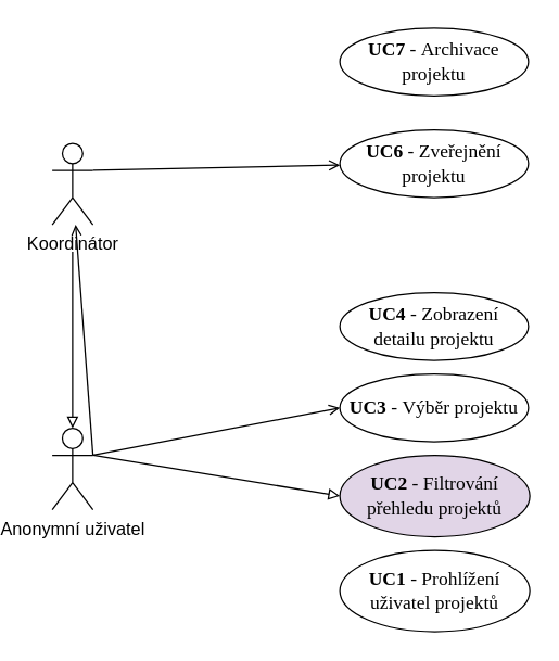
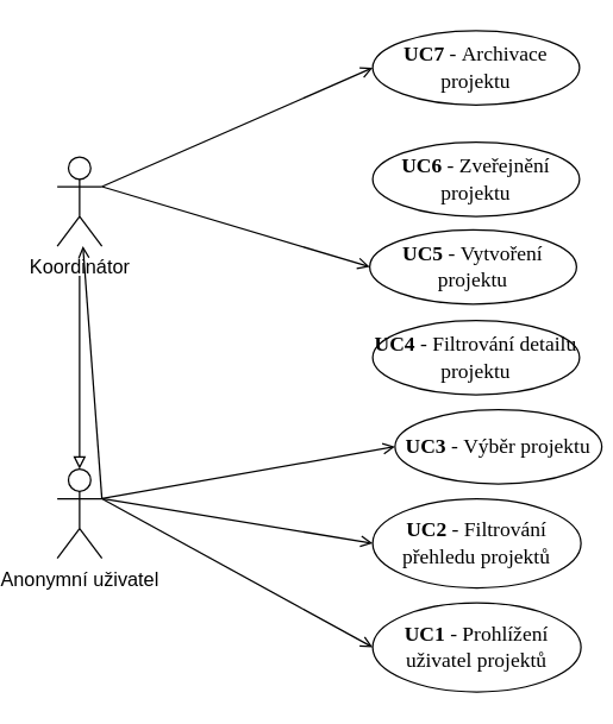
  <mxCell id="0" />
  <mxCell id="1" parent="0" />
  <mxCell id="2" value="Anonymní uživatel" style="shape=umlActor;verticalLabelPosition=bottom;verticalAlign=top;html=1;outlineConnect=0;fontSize=13;" parent="1" vertex="1"><mxGeometry x="20" y="315" width="30" height="60" as="geometry" /></mxCell>
- <mxCell id="4" style="edgeStyle=none;rounded=0;orthogonalLoop=1;jettySize=auto;html=1;entryX=0;entryY=0.5;entryDx=0;entryDy=0;endArrow=block;endFill=0;exitX=1;exitY=0.333;exitDx=0;exitDy=0;exitPerimeter=0;" parent="1" source="2" target="12" edge="1"><mxGeometry relative="1" as="geometry"><mxPoint x="50" y="385" as="sourcePoint" /></mxGeometry></mxCell>
+ <mxCell id="3" style="rounded=0;orthogonalLoop=1;jettySize=auto;html=1;entryX=0;entryY=0.5;entryDx=0;entryDy=0;endArrow=open;endFill=0;exitX=1;exitY=0.333;exitDx=0;exitDy=0;exitPerimeter=0;" parent="1" source="2" target="11" edge="1"><mxGeometry relative="1" as="geometry"><mxPoint x="50" y="385" as="sourcePoint" /></mxGeometry></mxCell>
+ <mxCell id="4" style="edgeStyle=none;rounded=0;orthogonalLoop=1;jettySize=auto;html=1;entryX=0;entryY=0.5;entryDx=0;entryDy=0;endArrow=open;endFill=0;exitX=1;exitY=0.333;exitDx=0;exitDy=0;exitPerimeter=0;" parent="1" source="2" target="12" edge="1"><mxGeometry relative="1" as="geometry"><mxPoint x="50" y="385" as="sourcePoint" /></mxGeometry></mxCell>
  <mxCell id="5" style="edgeStyle=none;rounded=0;orthogonalLoop=1;jettySize=auto;html=1;entryX=0;entryY=0.5;entryDx=0;entryDy=0;endArrow=open;endFill=0;exitX=1;exitY=0.333;exitDx=0;exitDy=0;exitPerimeter=0;" parent="1" source="2" target="13" edge="1"><mxGeometry relative="1" as="geometry"><mxPoint x="50" y="385" as="sourcePoint" /></mxGeometry></mxCell>
  <mxCell id="6" style="edgeStyle=none;rounded=0;orthogonalLoop=1;jettySize=auto;html=1;exitX=1;exitY=0.333;exitDx=0;exitDy=0;exitPerimeter=0;endArrow=open;endFill=0;" parent="1" source="2" target="9" edge="1"><mxGeometry relative="1" as="geometry" /></mxCell>
- <mxCell id="8" style="rounded=0;orthogonalLoop=1;jettySize=auto;html=1;exitX=1;exitY=0.333;exitDx=0;exitDy=0;exitPerimeter=0;endArrow=open;endFill=0;" parent="1" source="9" target="16" edge="1"><mxGeometry relative="1" as="geometry" /></mxCell>
+ <mxCell id="7" style="edgeStyle=none;rounded=0;orthogonalLoop=1;jettySize=auto;html=1;exitX=1;exitY=0.333;exitDx=0;exitDy=0;exitPerimeter=0;entryX=0;entryY=0.5;entryDx=0;entryDy=0;endArrow=open;endFill=0;" parent="1" source="9" target="15" edge="1"><mxGeometry relative="1" as="geometry" /></mxCell>
+ <mxCell id="8" style="rounded=0;orthogonalLoop=1;jettySize=auto;html=1;exitX=1;exitY=0.333;exitDx=0;exitDy=0;exitPerimeter=0;entryX=0;entryY=0.5;entryDx=0;entryDy=0;endArrow=open;endFill=0;" parent="1" source="9" target="17" edge="1"><mxGeometry relative="1" as="geometry" /></mxCell>
  <mxCell id="9" value="Koordinátor" style="shape=umlActor;verticalLabelPosition=bottom;verticalAlign=top;html=1;outlineConnect=0;fontSize=13;" parent="1" vertex="1"><mxGeometry x="20" y="105" width="30" height="60" as="geometry" /></mxCell>
  <mxCell id="10" style="edgeStyle=none;rounded=0;orthogonalLoop=1;jettySize=auto;html=1;endArrow=block;endFill=0;entryX=0.5;entryY=0;entryDx=0;entryDy=0;entryPerimeter=0;" parent="1" target="2" edge="1"><mxGeometry relative="1" as="geometry"><mxPoint x="35" y="185" as="targetPoint" /><mxPoint x="35" y="185" as="sourcePoint" /></mxGeometry></mxCell>
  <mxCell id="11" value="&lt;span dir=&quot;ltr&quot; role=&quot;presentation&quot; style=&quot;left: 182.806px; top: 505.496px; font-size: 14px; font-family: serif; transform: scaleX(1.244);&quot;&gt;&lt;b style=&quot;font-size: 14px;&quot;&gt;UC1 &lt;/b&gt;- Prohlížení uživatel projektů&lt;/span&gt;" style="ellipse;whiteSpace=wrap;html=1;fontSize=14;" parent="1" vertex="1"><mxGeometry x="232" y="405" width="140" height="60" as="geometry" /></mxCell>
- <mxCell id="12" value="&lt;span dir=&quot;ltr&quot; role=&quot;presentation&quot; style=&quot;left: 182.806px; top: 505.496px; font-size: 14px; font-family: serif; transform: scaleX(1.244);&quot;&gt;&lt;b style=&quot;font-size: 14px;&quot;&gt;UC2&amp;nbsp;&lt;/b&gt;-&amp;nbsp;&lt;/span&gt;&lt;span dir=&quot;ltr&quot; role=&quot;presentation&quot; style=&quot;left: 182.806px; top: 568.4px; font-size: 14px; font-family: serif; transform: scaleX(1.243);&quot;&gt;Filtrování přehledu projektů&lt;/span&gt;" style="ellipse;whiteSpace=wrap;html=1;fontSize=14;fillColor=#e1d5e7;" parent="1" vertex="1"><mxGeometry x="232" y="335" width="140" height="60" as="geometry" /></mxCell>
- <mxCell id="13" value="&lt;span dir=&quot;ltr&quot; role=&quot;presentation&quot; style=&quot;left: 182.806px; top: 505.496px; font-size: 14px; font-family: serif; transform: scaleX(1.244);&quot;&gt;&lt;b style=&quot;font-size: 14px;&quot;&gt;UC3&amp;nbsp;&lt;/b&gt;-&amp;nbsp;&lt;/span&gt;&lt;span dir=&quot;ltr&quot; role=&quot;presentation&quot; style=&quot;left: 182.806px; top: 645.203px; font-size: 14px; font-family: serif; transform: scaleX(1.244);&quot;&gt;Výběr projektu&lt;/span&gt;" style="ellipse;whiteSpace=wrap;html=1;fontSize=14;" parent="1" vertex="1"><mxGeometry x="232" y="275" width="139" height="50" as="geometry" /></mxCell>
- <mxCell id="14" value="&lt;span dir=&quot;ltr&quot; role=&quot;presentation&quot; style=&quot;left: 182.806px; top: 505.496px; font-size: 14px; font-family: serif; transform: scaleX(1.244);&quot;&gt;&lt;b style=&quot;font-size: 14px;&quot;&gt;UC4&amp;nbsp;&lt;/b&gt;-&amp;nbsp;&lt;/span&gt;&lt;span dir=&quot;ltr&quot; role=&quot;presentation&quot; style=&quot;left: 182.806px; top: 722.004px; font-size: 14px; font-family: serif; transform: scaleX(1.24);&quot;&gt;Zobrazení detailu projektu&lt;/span&gt;" style="ellipse;whiteSpace=wrap;html=1;fontSize=14;" parent="1" vertex="1"><mxGeometry x="232" y="215" width="139" height="50" as="geometry" /></mxCell>
+ <mxCell id="12" value="&lt;span dir=&quot;ltr&quot; role=&quot;presentation&quot; style=&quot;left: 182.806px; top: 505.496px; font-size: 14px; font-family: serif; transform: scaleX(1.244);&quot;&gt;&lt;b style=&quot;font-size: 14px;&quot;&gt;UC2&amp;nbsp;&lt;/b&gt;-&amp;nbsp;&lt;/span&gt;&lt;span dir=&quot;ltr&quot; role=&quot;presentation&quot; style=&quot;left: 182.806px; top: 568.4px; font-size: 14px; font-family: serif; transform: scaleX(1.243);&quot;&gt;Filtrování přehledu projektů&lt;/span&gt;" style="ellipse;whiteSpace=wrap;html=1;fontSize=14;" parent="1" vertex="1"><mxGeometry x="232" y="335" width="140" height="60" as="geometry" /></mxCell>
+ <mxCell id="13" value="&lt;span dir=&quot;ltr&quot; role=&quot;presentation&quot; style=&quot;left: 182.806px; top: 505.496px; font-size: 14px; font-family: serif; transform: scaleX(1.244);&quot;&gt;&lt;b style=&quot;font-size: 14px;&quot;&gt;UC3&amp;nbsp;&lt;/b&gt;-&amp;nbsp;&lt;/span&gt;&lt;span dir=&quot;ltr&quot; role=&quot;presentation&quot; style=&quot;left: 182.806px; top: 645.203px; font-size: 14px; font-family: serif; transform: scaleX(1.244);&quot;&gt;Výběr projektu&lt;/span&gt;" style="ellipse;whiteSpace=wrap;html=1;fontSize=14;" parent="1" vertex="1"><mxGeometry x="247" y="275" width="139" height="50" as="geometry" /></mxCell>
+ <mxCell id="14" value="&lt;span dir=&quot;ltr&quot; role=&quot;presentation&quot; style=&quot;left: 182.806px; top: 505.496px; font-size: 14px; font-family: serif; transform: scaleX(1.244);&quot;&gt;&lt;b style=&quot;font-size: 14px;&quot;&gt;UC4&amp;nbsp;&lt;/b&gt;-&amp;nbsp;&lt;/span&gt;&lt;span dir=&quot;ltr&quot; role=&quot;presentation&quot; style=&quot;left: 182.806px; top: 722.004px; font-size: 14px; font-family: serif; transform: scaleX(1.24);&quot;&gt;Filtrování detailu projektu&lt;/span&gt;" style="ellipse;whiteSpace=wrap;html=1;fontSize=14;" parent="1" vertex="1"><mxGeometry x="232" y="215" width="139" height="50" as="geometry" /></mxCell>
+ <mxCell id="15" value="&lt;span dir=&quot;ltr&quot; role=&quot;presentation&quot; style=&quot;left: 182.806px; top: 505.496px; font-size: 14px; font-family: serif; transform: scaleX(1.244);&quot;&gt;&lt;b style=&quot;font-size: 14px;&quot;&gt;UC5&amp;nbsp;&lt;/b&gt;-&amp;nbsp;&lt;/span&gt;&lt;span dir=&quot;ltr&quot; role=&quot;presentation&quot; style=&quot;left: 182.806px; top: 798.806px; font-size: 14px; font-family: serif; transform: scaleX(1.246);&quot;&gt;Vytvoření projektu&lt;/span&gt;" style="ellipse;whiteSpace=wrap;html=1;fontSize=14;" parent="1" vertex="1"><mxGeometry x="230" y="154" width="139" height="50" as="geometry" /></mxCell>
  <mxCell id="16" value="&lt;span dir=&quot;ltr&quot; role=&quot;presentation&quot; style=&quot;left: 182.806px; top: 505.496px; font-size: 14px; font-family: serif; transform: scaleX(1.244);&quot;&gt;&lt;b style=&quot;font-size: 14px;&quot;&gt;UC6&amp;nbsp;&lt;/b&gt;-&amp;nbsp;&lt;/span&gt;&lt;span dir=&quot;ltr&quot; role=&quot;presentation&quot; style=&quot;left: 182.806px; top: 798.806px; font-size: 14px; font-family: serif; transform: scaleX(1.246);&quot;&gt;Zveřejnění projektu&lt;/span&gt;" style="ellipse;whiteSpace=wrap;html=1;fontSize=14;" parent="1" vertex="1"><mxGeometry x="232" y="95" width="139" height="50" as="geometry" /></mxCell>
  <mxCell id="17" value="&lt;span dir=&quot;ltr&quot; role=&quot;presentation&quot; style=&quot;left: 182.806px; top: 505.496px; font-size: 14px; font-family: serif; transform: scaleX(1.244);&quot;&gt;&lt;b style=&quot;font-size: 14px;&quot;&gt;UC7&amp;nbsp;&lt;/b&gt;-&amp;nbsp;&lt;/span&gt;&lt;span dir=&quot;ltr&quot; role=&quot;presentation&quot; style=&quot;left: 182.806px; top: 798.806px; font-size: 14px; font-family: serif; transform: scaleX(1.246);&quot;&gt;Archivace projektu&lt;/span&gt;" style="ellipse;whiteSpace=wrap;html=1;fontSize=14;" parent="1" vertex="1"><mxGeometry x="232" y="20" width="139" height="50" as="geometry" /></mxCell>
